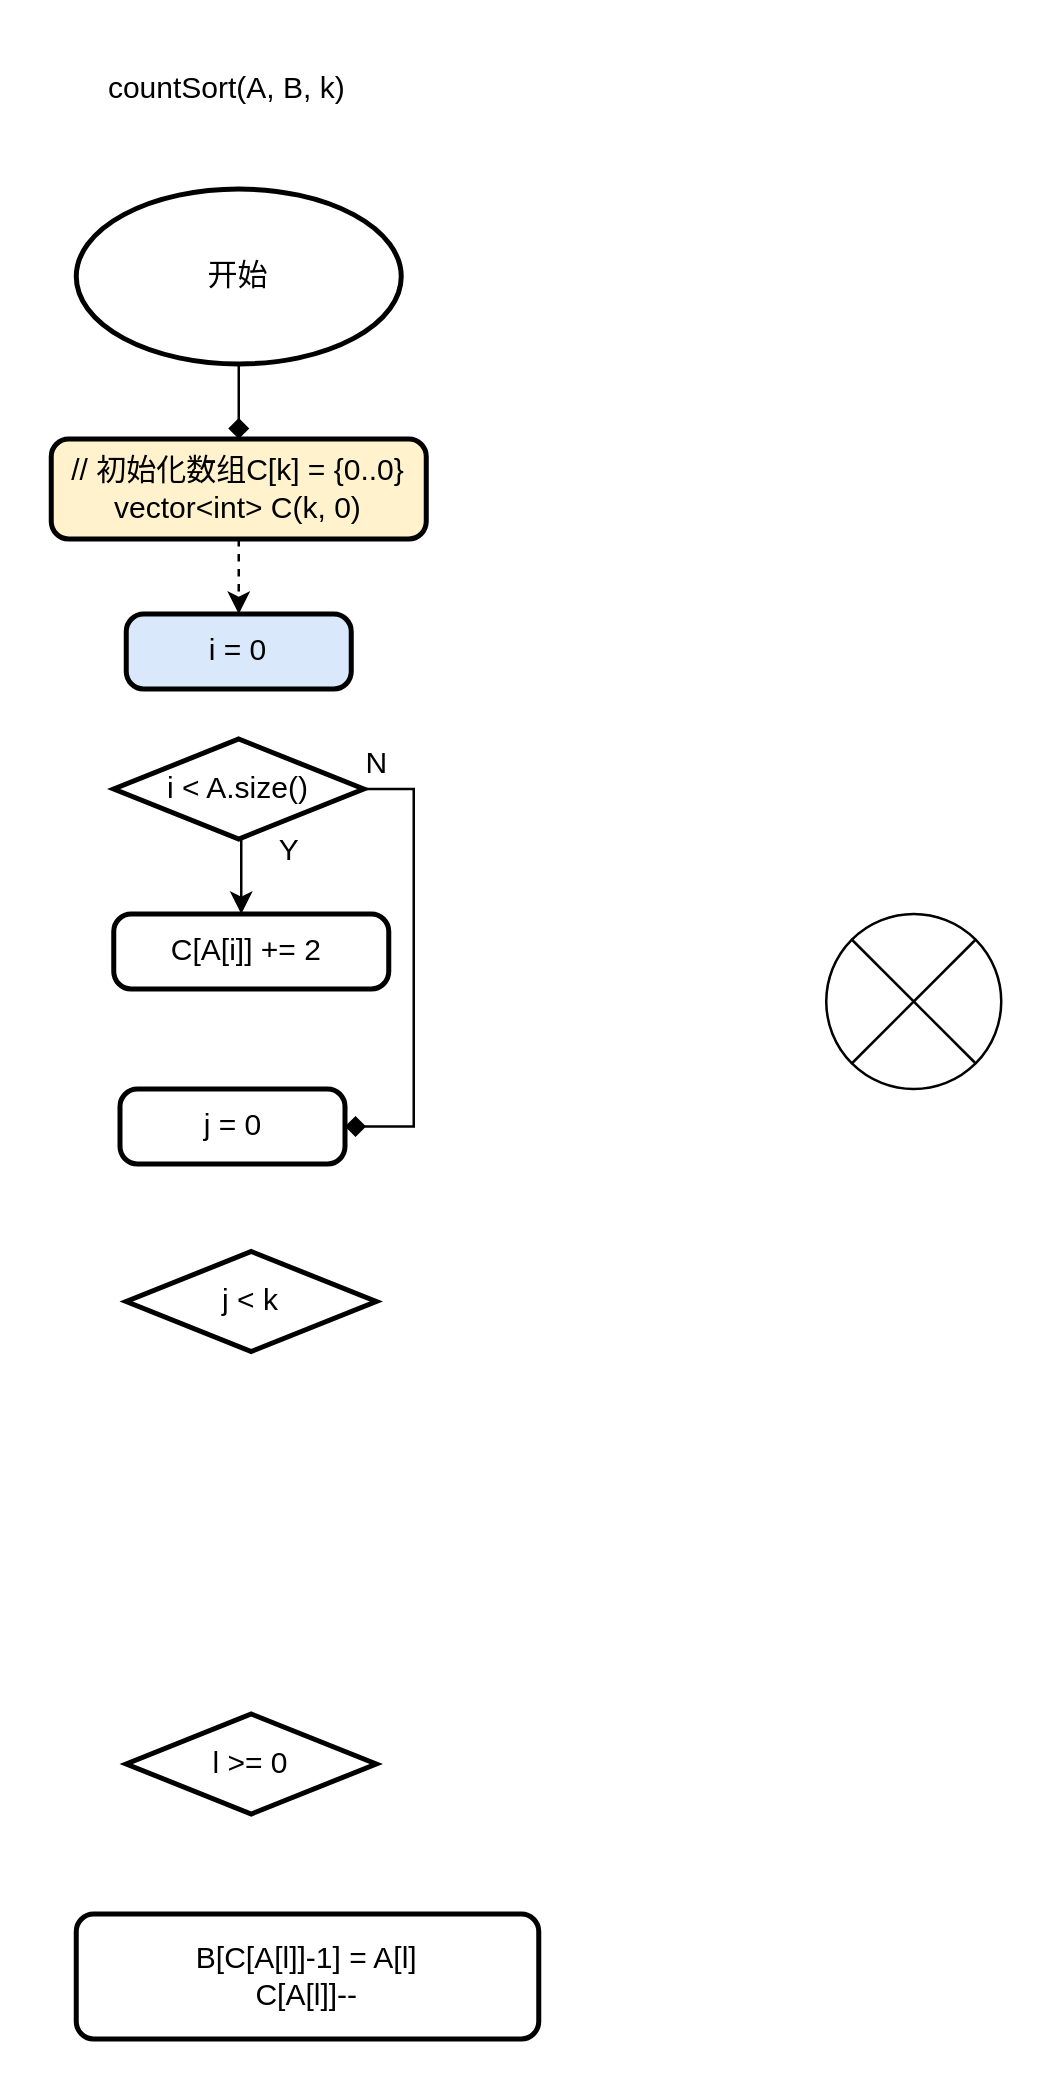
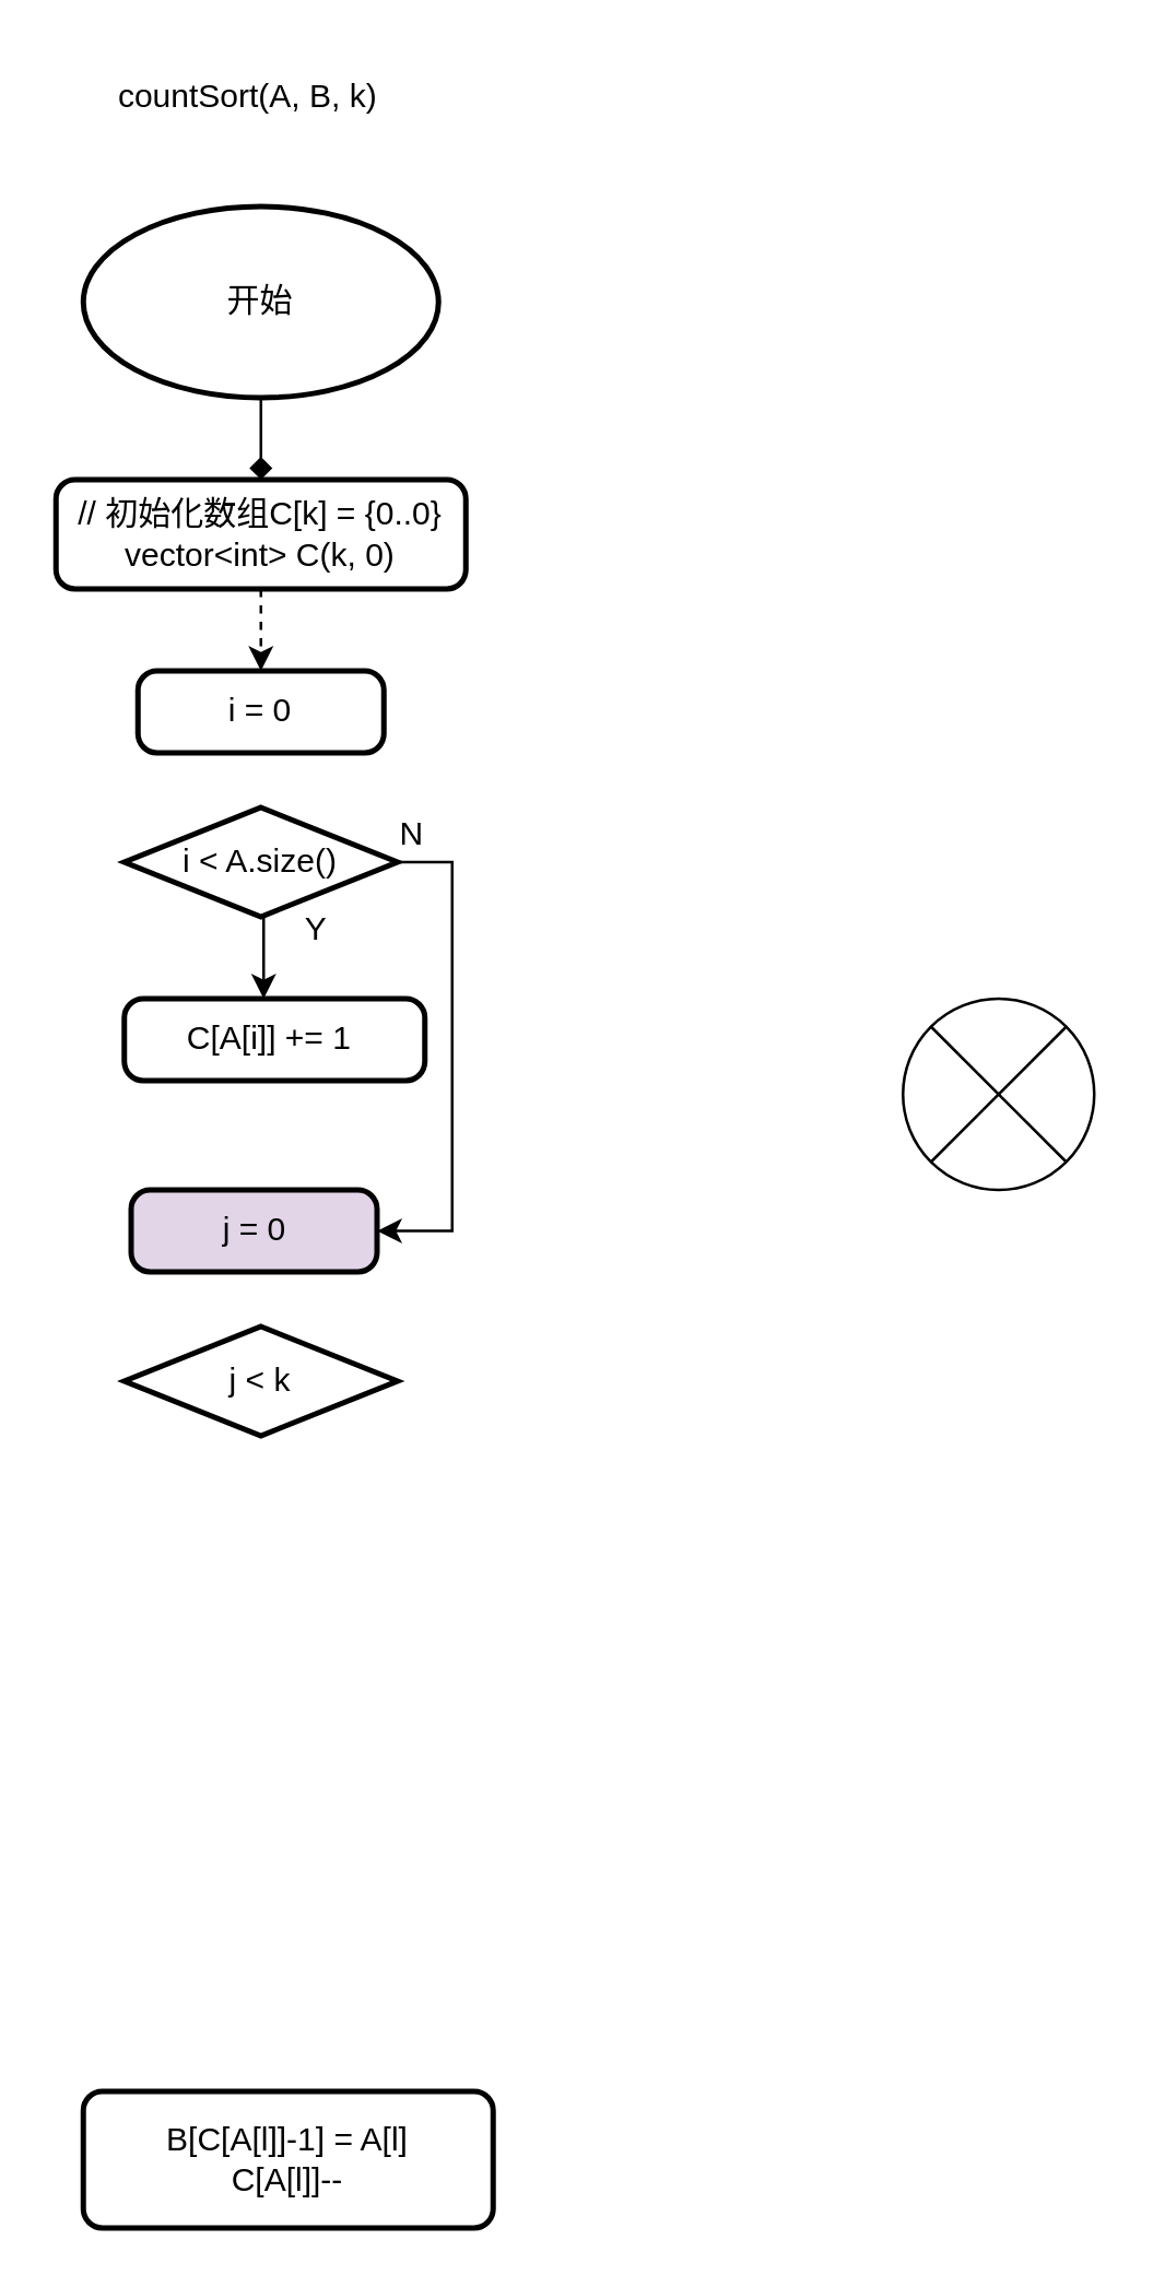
  <mxCell id="0" />
  <mxCell id="1" parent="0" />
- <mxCell id="2" value="C[A[i]] += 2&amp;nbsp;" style="rounded=1;whiteSpace=wrap;html=1;absoluteArcSize=1;arcSize=14;strokeWidth=2;" vertex="1" parent="1"><mxGeometry x="45" y="365" width="110" height="30" as="geometry" /></mxCell>
+ <mxCell id="2" value="C[A[i]] += 1&amp;nbsp;" style="rounded=1;whiteSpace=wrap;html=1;absoluteArcSize=1;arcSize=14;strokeWidth=2;" vertex="1" parent="1"><mxGeometry x="45" y="365" width="110" height="30" as="geometry" /></mxCell>
  <mxCell id="3" style="edgeStyle=orthogonalEdgeStyle;rounded=0;orthogonalLoop=1;jettySize=auto;html=1;exitX=0.5;exitY=1;exitDx=0;exitDy=0;entryX=0.5;entryY=0;entryDx=0;entryDy=0;dashed=1;" edge="1" parent="1" source="4" target="9"><mxGeometry relative="1" as="geometry" /></mxCell>
- <mxCell id="4" value="// 初始化数组C[k] = {0..0}&lt;br&gt;vector&amp;lt;int&amp;gt; C(k, 0)" style="rounded=1;whiteSpace=wrap;html=1;absoluteArcSize=1;arcSize=14;strokeWidth=2;fillColor=#fff2cc;" vertex="1" parent="1"><mxGeometry x="20" y="175" width="150" height="40" as="geometry" /></mxCell>
+ <mxCell id="4" value="// 初始化数组C[k] = {0..0}&lt;br&gt;vector&amp;lt;int&amp;gt; C(k, 0)" style="rounded=1;whiteSpace=wrap;html=1;absoluteArcSize=1;arcSize=14;strokeWidth=2;" vertex="1" parent="1"><mxGeometry x="20" y="175" width="150" height="40" as="geometry" /></mxCell>
  <mxCell id="5" style="edgeStyle=orthogonalEdgeStyle;rounded=0;orthogonalLoop=1;jettySize=auto;html=1;exitX=0.5;exitY=1;exitDx=0;exitDy=0;exitPerimeter=0;entryX=0.5;entryY=0;entryDx=0;entryDy=0;endArrow=diamond;" edge="1" parent="1" source="6" target="4"><mxGeometry relative="1" as="geometry" /></mxCell>
  <mxCell id="6" value="开始" style="strokeWidth=2;html=1;shape=mxgraph.flowchart.start_1;whiteSpace=wrap;" vertex="1" parent="1"><mxGeometry x="30" y="75" width="130" height="70" as="geometry" /></mxCell>
  <mxCell id="7" value="" style="verticalLabelPosition=bottom;verticalAlign=top;html=1;shape=mxgraph.flowchart.or;" vertex="1" parent="1"><mxGeometry x="330" y="365" width="70" height="70" as="geometry" /></mxCell>
  <mxCell id="8" value="countSort(A, B, k)" style="text;html=1;align=center;verticalAlign=middle;resizable=0;points=[];autosize=1;strokeColor=none;fillColor=none;" vertex="1" parent="1"><mxGeometry x="30" y="20" width="120" height="30" as="geometry" /></mxCell>
- <mxCell id="9" value="i = 0" style="rounded=1;whiteSpace=wrap;html=1;absoluteArcSize=1;arcSize=14;strokeWidth=2;fillColor=#dae8fc;" vertex="1" parent="1"><mxGeometry x="50" y="245" width="90" height="30" as="geometry" /></mxCell>
+ <mxCell id="9" value="i = 0" style="rounded=1;whiteSpace=wrap;html=1;absoluteArcSize=1;arcSize=14;strokeWidth=2;" vertex="1" parent="1"><mxGeometry x="50" y="245" width="90" height="30" as="geometry" /></mxCell>
  <mxCell id="10" style="edgeStyle=orthogonalEdgeStyle;rounded=0;orthogonalLoop=1;jettySize=auto;html=1;exitX=0.5;exitY=1;exitDx=0;exitDy=0;exitPerimeter=0;" edge="1" parent="1" source="12"><mxGeometry relative="1" as="geometry"><mxPoint x="96" y="365" as="targetPoint" /></mxGeometry></mxCell>
- <mxCell id="11" style="edgeStyle=orthogonalEdgeStyle;rounded=0;orthogonalLoop=1;jettySize=auto;html=1;exitX=1;exitY=0.5;exitDx=0;exitDy=0;exitPerimeter=0;entryX=1;entryY=0.5;entryDx=0;entryDy=0;endArrow=diamond;" edge="1" parent="1" source="12" target="15"><mxGeometry relative="1" as="geometry" /></mxCell>
+ <mxCell id="11" style="edgeStyle=orthogonalEdgeStyle;rounded=0;orthogonalLoop=1;jettySize=auto;html=1;exitX=1;exitY=0.5;exitDx=0;exitDy=0;exitPerimeter=0;entryX=1;entryY=0.5;entryDx=0;entryDy=0;" edge="1" parent="1" source="12" target="15"><mxGeometry relative="1" as="geometry" /></mxCell>
  <mxCell id="12" value="i &amp;lt; A.size()" style="strokeWidth=2;html=1;shape=mxgraph.flowchart.decision;whiteSpace=wrap;" vertex="1" parent="1"><mxGeometry x="45" y="295" width="100" height="40" as="geometry" /></mxCell>
  <mxCell id="13" value="Y" style="text;html=1;align=center;verticalAlign=middle;resizable=0;points=[];autosize=1;strokeColor=none;fillColor=none;" vertex="1" parent="1"><mxGeometry x="100" y="325" width="30" height="30" as="geometry" /></mxCell>
- <mxCell id="14" value="j &amp;lt; k" style="strokeWidth=2;html=1;shape=mxgraph.flowchart.decision;whiteSpace=wrap;" vertex="1" parent="1"><mxGeometry x="50" y="500" width="100" height="40" as="geometry" /></mxCell>
- <mxCell id="15" value="j = 0" style="rounded=1;whiteSpace=wrap;html=1;absoluteArcSize=1;arcSize=14;strokeWidth=2;" vertex="1" parent="1"><mxGeometry x="47.5" y="435" width="90" height="30" as="geometry" /></mxCell>
+ <mxCell id="14" value="j &amp;lt; k" style="strokeWidth=2;html=1;shape=mxgraph.flowchart.decision;whiteSpace=wrap;" vertex="1" parent="1"><mxGeometry x="45" y="485" width="100" height="40" as="geometry" /></mxCell>
+ <mxCell id="15" value="j = 0" style="rounded=1;whiteSpace=wrap;html=1;absoluteArcSize=1;arcSize=14;strokeWidth=2;fillColor=#e1d5e7;" vertex="1" parent="1"><mxGeometry x="47.5" y="435" width="90" height="30" as="geometry" /></mxCell>
  <mxCell id="16" value="N" style="text;html=1;align=center;verticalAlign=middle;resizable=0;points=[];autosize=1;strokeColor=none;fillColor=none;" vertex="1" parent="1"><mxGeometry x="135" y="290" width="30" height="30" as="geometry" /></mxCell>
- <mxCell id="17" value="&lt;div&gt;B[C[A[l]]-1] = A[l]&lt;/div&gt;&lt;div&gt;C[A[l]]--&lt;/div&gt;" style="rounded=1;whiteSpace=wrap;html=1;absoluteArcSize=1;arcSize=14;strokeWidth=2;" vertex="1" parent="1"><mxGeometry x="30" y="765" width="185" height="50" as="geometry" /></mxCell>
- <mxCell id="18" value="l &amp;gt;= 0" style="strokeWidth=2;html=1;shape=mxgraph.flowchart.decision;whiteSpace=wrap;" vertex="1" parent="1"><mxGeometry x="50" y="685" width="100" height="40" as="geometry" /></mxCell>
+ <mxCell id="17" value="&lt;div&gt;B[C[A[l]]-1] = A[l]&lt;/div&gt;&lt;div&gt;C[A[l]]--&lt;/div&gt;" style="rounded=1;whiteSpace=wrap;html=1;absoluteArcSize=1;arcSize=14;strokeWidth=2;" vertex="1" parent="1"><mxGeometry x="30" y="765" width="150" height="50" as="geometry" /></mxCell>
